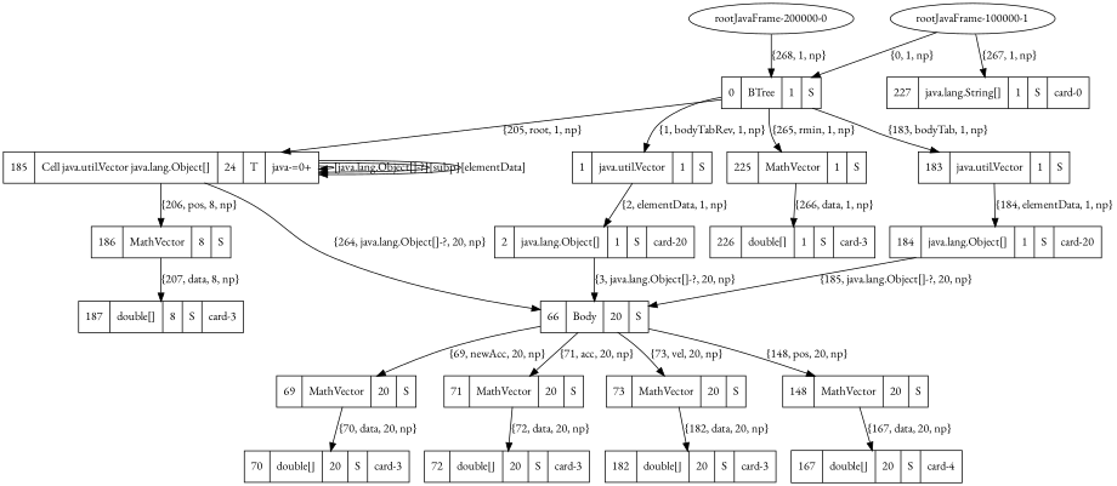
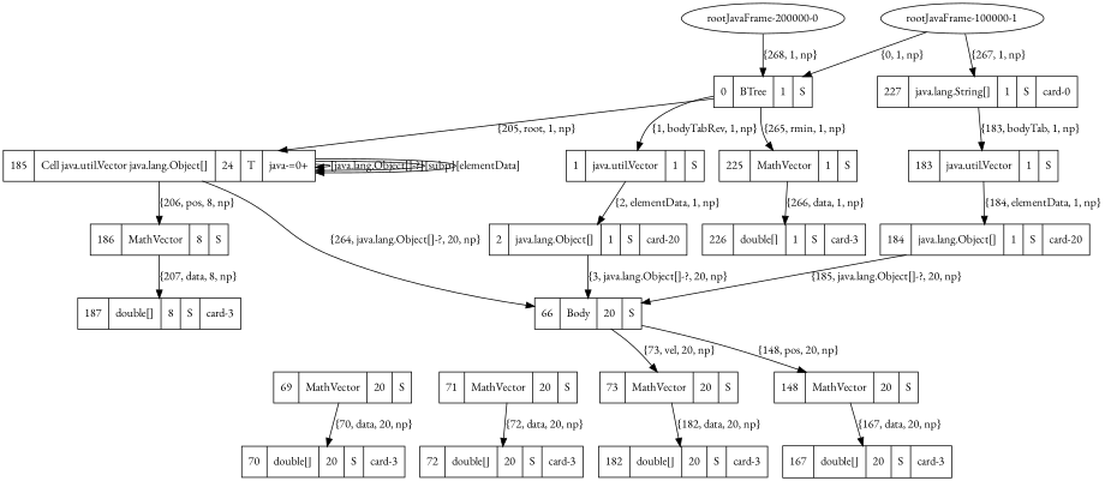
  digraph {
    fontname="EB Garamond"
    node [fontname="EB Garamond" shape=record]
    edge [fontname="EB Garamond" style=solid]
    n1 [label="rootJavaFrame-100000-1" shape=ellipse]
    n2 [label="0 | BTree | 1 | S"]
    n3 [label="227 | java.lang.String[] | 1 | S | card-0"]
    n4 [label="1 | java.util.Vector | 1 | S"]
    n5 [label="183 | java.util.Vector | 1 | S"]
    n6 [label="185 | Cell java.util.Vector java.lang.Object[] | 24 | T | java-=0+"]
    n7 [label="225 | MathVector | 1 | S"]
    n8 [label="rootJavaFrame-200000-0" shape=ellipse]
    n9 [label="2 | java.lang.Object[] | 1 | S | card-20"]
    n10 [label="184 | java.lang.Object[] | 1 | S | card-20"]
    n11 [label="186 | MathVector | 8 | S"]
    n12 [label="66 | Body | 20 | S"]
    n13 [label="226 | double[] | 1 | S | card-3"]
    n14 [label="187 | double[] | 8 | S | card-3"]
    n15 [label="69 | MathVector | 20 | S"]
    n16 [label="71 | MathVector | 20 | S"]
    n17 [label="73 | MathVector | 20 | S"]
    n18 [label="148 | MathVector | 20 | S"]
    n19 [label="70 | double[] | 20 | S | card-3"]
    n20 [label="72 | double[] | 20 | S | card-3"]
    n21 [label="182 | double[] | 20 | S | card-3"]
-   n22 [label="167 | double[] | 20 | S | card-4"]
+   n22 [label="167 | double[] | 20 | S | card-3"]
    subgraph sub_1 {
      rank=sink
    }
    n1 -> n2 [label="{0, 1, np}"]
    n1 -> n3 [label="{267, 1, np}"]
    n2 -> n4 [label="{1, bodyTabRev, 1, np}"]
-   n2 -> n5 [label="{183, bodyTab, 1, np}"]
+   n3 -> n5 [label="{183, bodyTab, 1, np}"]
    n2 -> n6 [label="{205, root, 1, np}"]
    n2 -> n7 [label="{265, rmin, 1, np}"]
    n4 -> n9 [label="{2, elementData, 1, np}"]
    n5 -> n10 [label="{184, elementData, 1, np}"]
    n6 -> n6 [label="[java.lang.Object[]-?]" style=""]
    n6 -> n6 [label="[subp]" style=""]
    n6 -> n6 [label="[elementData]" style=""]
    n6 -> n11 [label="{206, pos, 8, np}"]
    n6 -> n12 [label="{264, java.lang.Object[]-?, 20, np}"]
    n7 -> n13 [label="{266, data, 1, np}"]
    n8 -> n2 [label="{268, 1, np}"]
    n9 -> n12 [label="{3, java.lang.Object[]-?, 20, np}"]
    n10 -> n12 [label="{185, java.lang.Object[]-?, 20, np}"]
    n11 -> n14 [label="{207, data, 8, np}"]
-   n12 -> n15 [label="{69, newAcc, 20, np}"]
-   n12 -> n16 [label="{71, acc, 20, np}"]
    n12 -> n17 [label="{73, vel, 20, np}"]
    n12 -> n18 [label="{148, pos, 20, np}"]
    n15 -> n19 [label="{70, data, 20, np}"]
    n16 -> n20 [label="{72, data, 20, np}"]
    n17 -> n21 [label="{182, data, 20, np}"]
    n18 -> n22 [label="{167, data, 20, np}"]
  }
